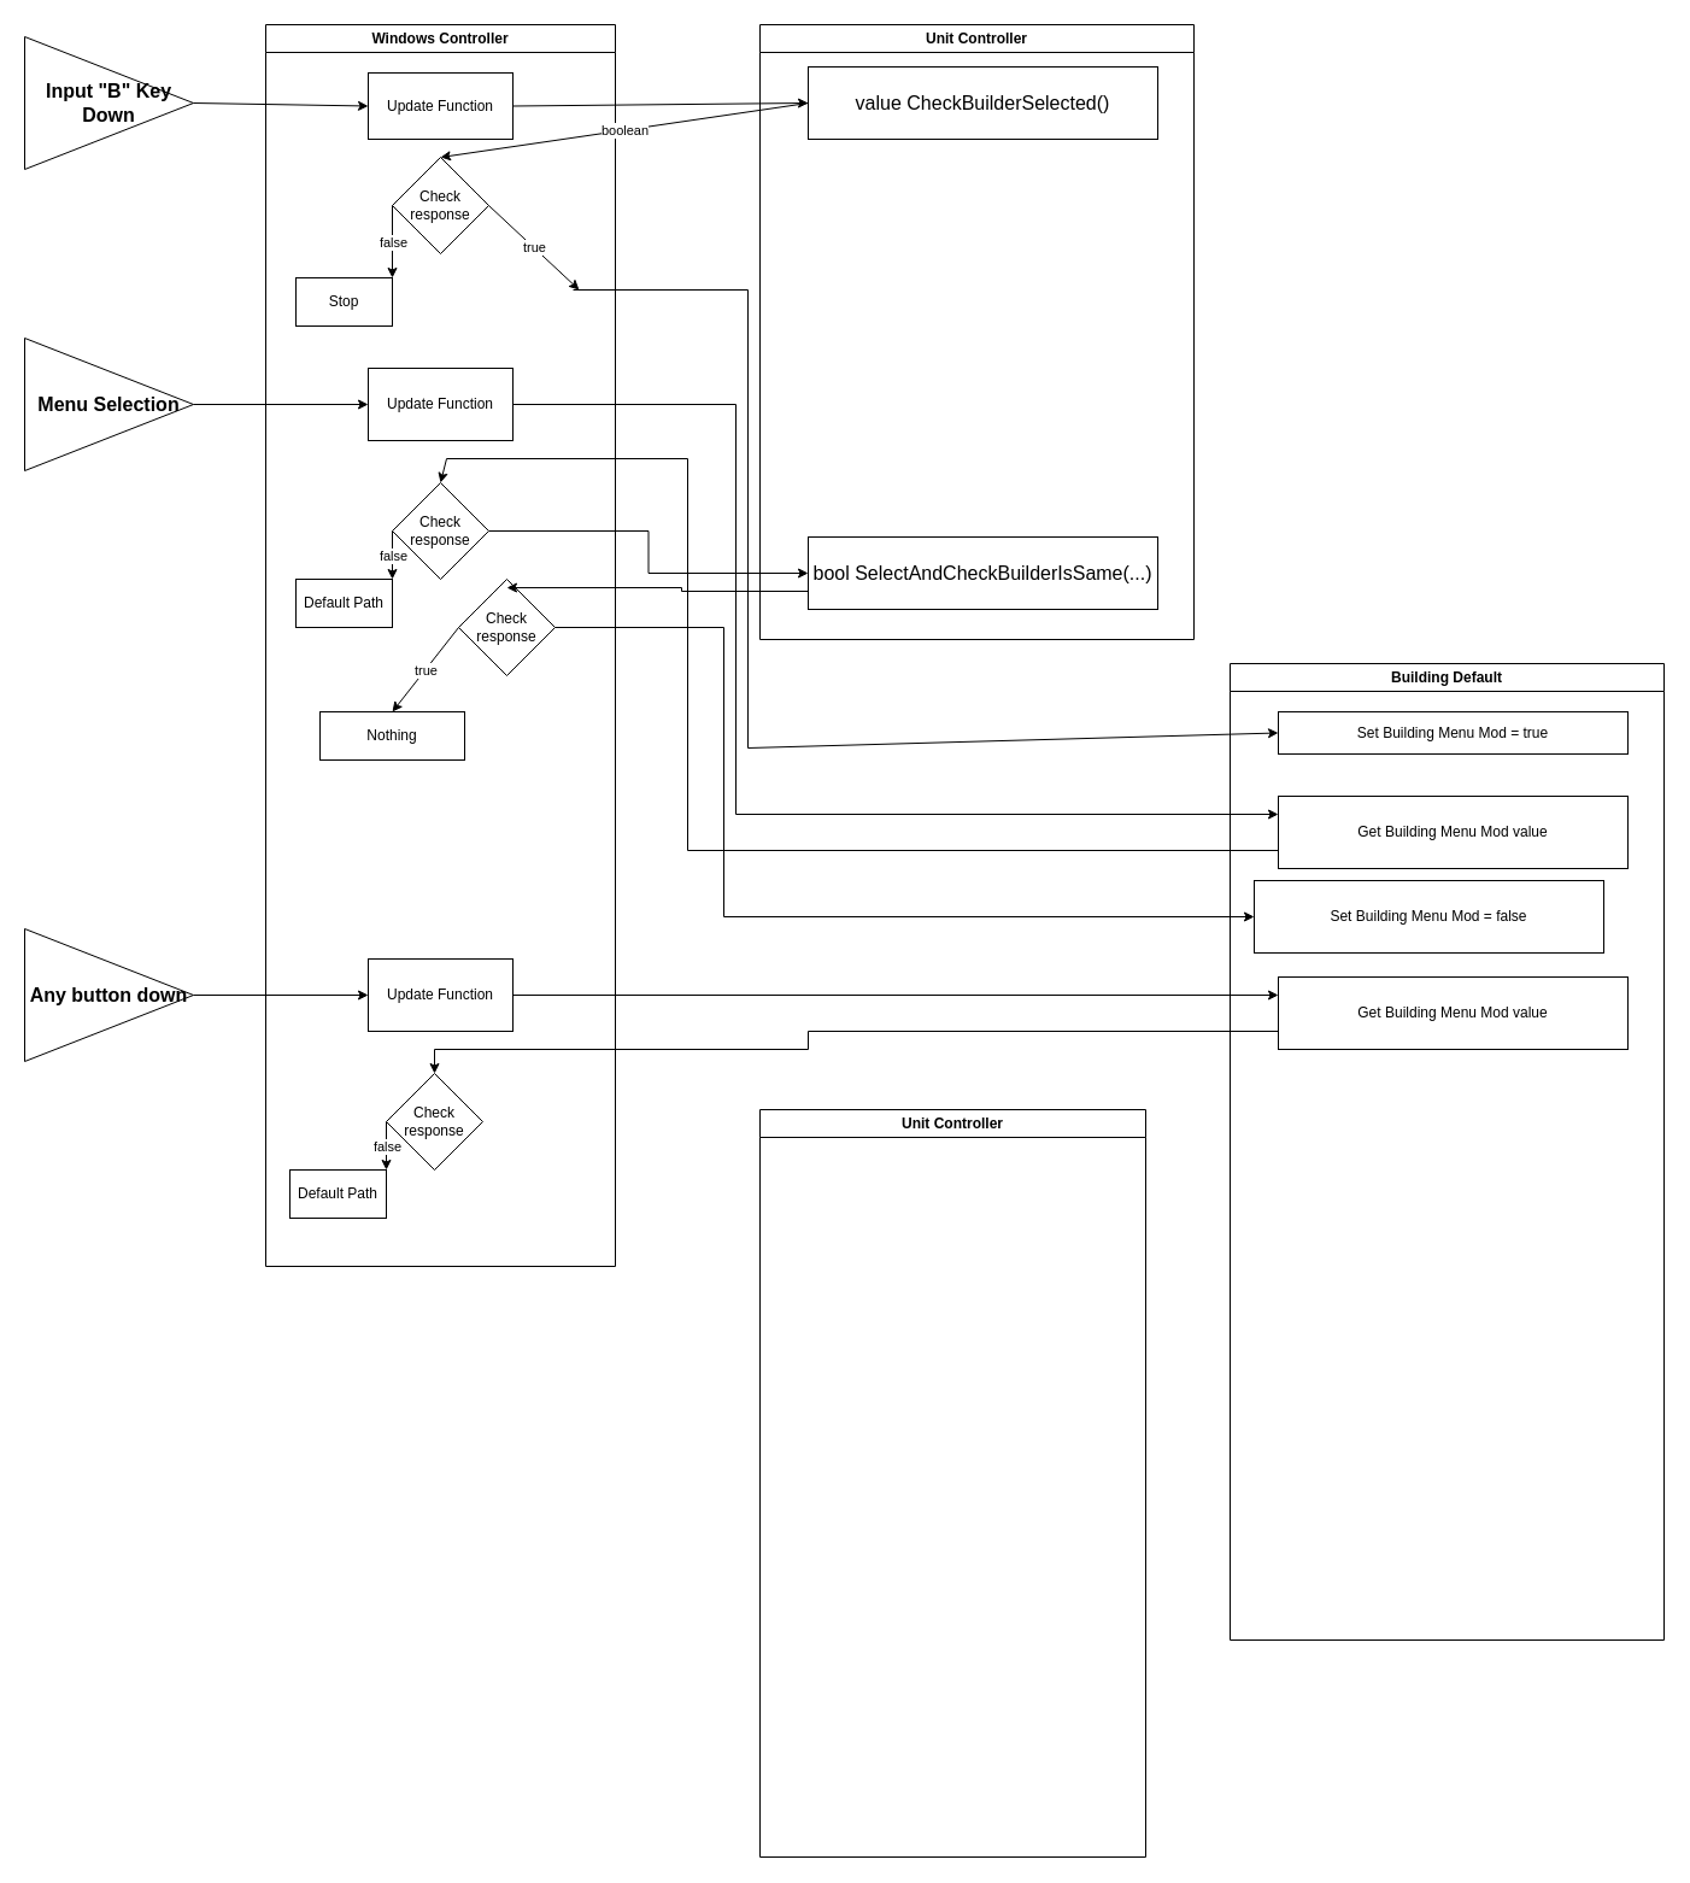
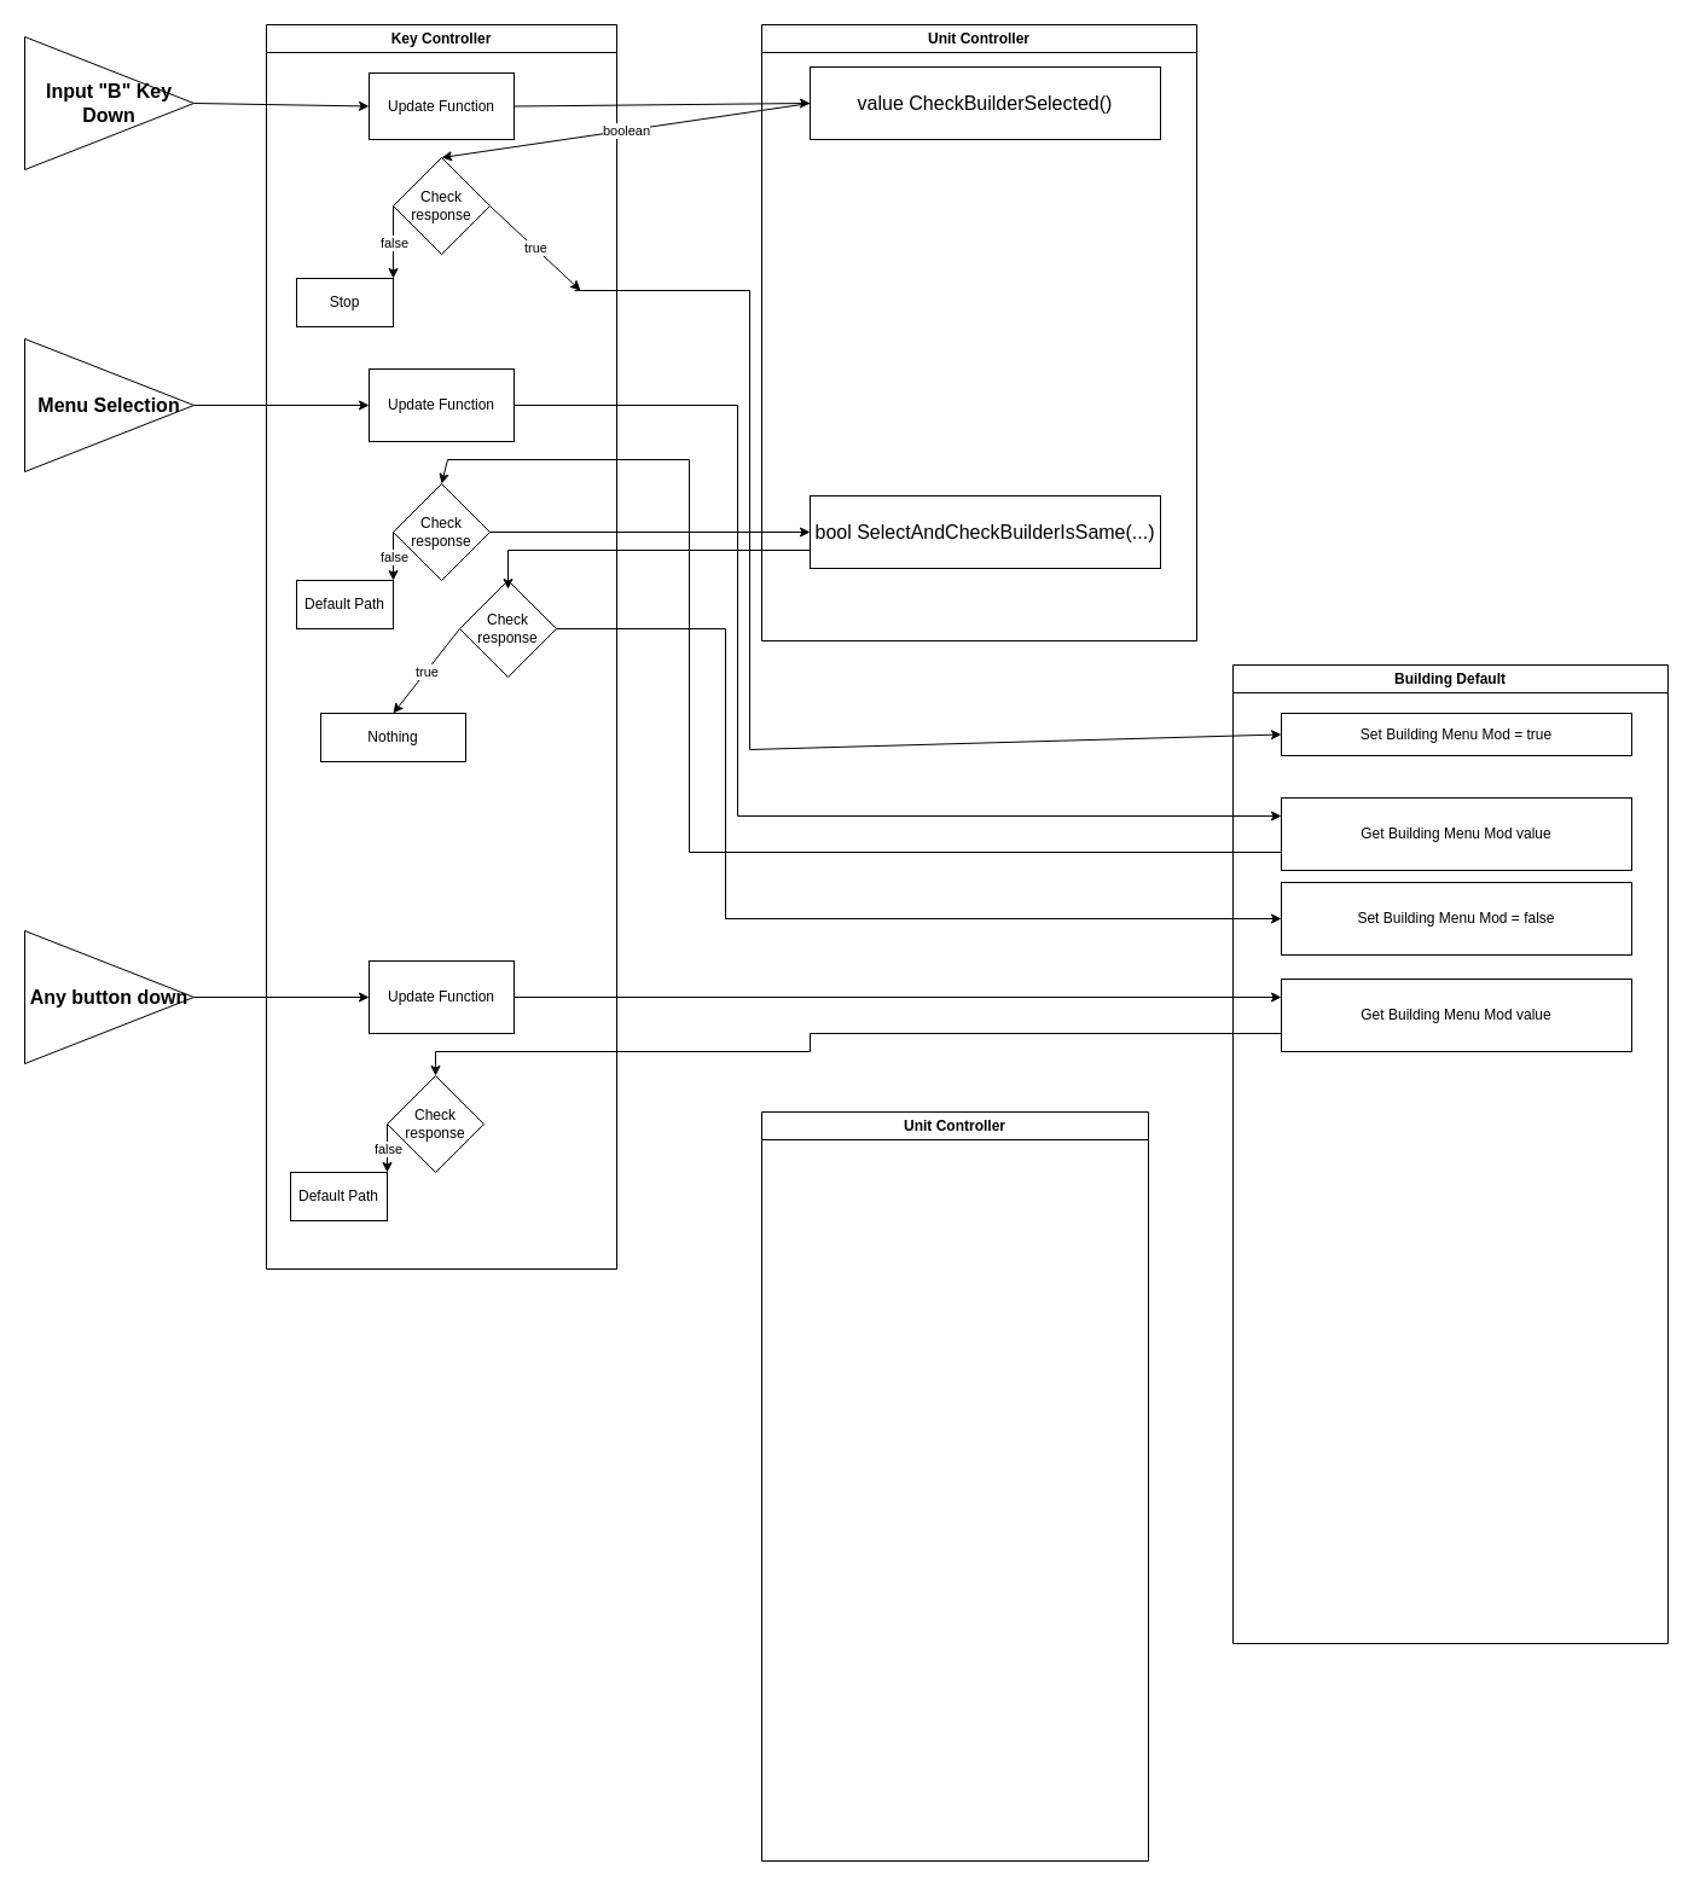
  <mxCell id="0" />
  <mxCell id="1" parent="0" />
  <mxCell id="2" value="&lt;font style=&quot;font-size: 16px;&quot;&gt;&lt;b&gt;Input &quot;B&quot; Key Down&lt;/b&gt;&lt;/font&gt;" style="triangle;whiteSpace=wrap;html=1;" vertex="1" parent="1"><mxGeometry x="20" y="30" width="140" height="110" as="geometry" /></mxCell>
- <mxCell id="3" value="Windows Controller" style="swimlane;whiteSpace=wrap;html=1;" vertex="1" parent="1"><mxGeometry x="220" y="20" width="290" height="1030" as="geometry" /></mxCell>
+ <mxCell id="3" value="Key Controller" style="swimlane;whiteSpace=wrap;html=1;" vertex="1" parent="1"><mxGeometry x="220" y="20" width="290" height="1030" as="geometry" /></mxCell>
  <mxCell id="4" value="Update Function" style="rounded=0;whiteSpace=wrap;html=1;" vertex="1" parent="3"><mxGeometry x="85" y="40" width="120" height="55" as="geometry" /></mxCell>
  <mxCell id="5" value="Check response" style="rhombus;whiteSpace=wrap;html=1;" vertex="1" parent="3"><mxGeometry x="105" y="110" width="80" height="80" as="geometry" /></mxCell>
  <mxCell id="6" value="Stop" style="rounded=0;whiteSpace=wrap;html=1;" vertex="1" parent="3"><mxGeometry x="25" y="210" width="80" height="40" as="geometry" /></mxCell>
  <mxCell id="7" value="" style="endArrow=classic;html=1;rounded=0;exitX=0;exitY=0.5;exitDx=0;exitDy=0;entryX=1;entryY=0;entryDx=0;entryDy=0;" edge="1" parent="3" source="5" target="6"><mxGeometry relative="1" as="geometry"><mxPoint x="150" y="250" as="sourcePoint" /><mxPoint x="250" y="250" as="targetPoint" /></mxGeometry></mxCell>
  <mxCell id="8" value="false" style="edgeLabel;resizable=0;html=1;;align=center;verticalAlign=middle;" connectable="0" vertex="1" parent="7"><mxGeometry relative="1" as="geometry" /></mxCell>
  <mxCell id="9" value="" style="endArrow=classic;html=1;rounded=0;exitX=1;exitY=0.5;exitDx=0;exitDy=0;" edge="1" parent="3" source="5"><mxGeometry relative="1" as="geometry"><mxPoint x="150" y="350" as="sourcePoint" /><mxPoint x="260" y="220" as="targetPoint" /></mxGeometry></mxCell>
  <mxCell id="10" value="true" style="edgeLabel;resizable=0;html=1;;align=center;verticalAlign=middle;" connectable="0" vertex="1" parent="9"><mxGeometry relative="1" as="geometry" /></mxCell>
  <mxCell id="11" value="Update Function" style="rounded=0;whiteSpace=wrap;html=1;" vertex="1" parent="3"><mxGeometry x="85" y="285" width="120" height="60" as="geometry" /></mxCell>
  <mxCell id="12" value="Check response" style="rhombus;whiteSpace=wrap;html=1;" vertex="1" parent="3"><mxGeometry x="105" y="380" width="80" height="80" as="geometry" /></mxCell>
  <mxCell id="13" value="Default Path" style="rounded=0;whiteSpace=wrap;html=1;" vertex="1" parent="3"><mxGeometry x="25" y="460" width="80" height="40" as="geometry" /></mxCell>
  <mxCell id="14" value="" style="endArrow=classic;html=1;rounded=0;exitX=0;exitY=0.5;exitDx=0;exitDy=0;entryX=1;entryY=0;entryDx=0;entryDy=0;" edge="1" parent="3" source="12" target="13"><mxGeometry relative="1" as="geometry"><mxPoint x="150" y="490" as="sourcePoint" /><mxPoint x="250" y="490" as="targetPoint" /></mxGeometry></mxCell>
  <mxCell id="15" value="false" style="edgeLabel;resizable=0;html=1;;align=center;verticalAlign=middle;" connectable="0" vertex="1" parent="14"><mxGeometry relative="1" as="geometry" /></mxCell>
  <mxCell id="16" value="Check response" style="rhombus;whiteSpace=wrap;html=1;" vertex="1" parent="3"><mxGeometry x="160" y="460" width="80" height="80" as="geometry" /></mxCell>
  <mxCell id="17" value="Nothing" style="rounded=0;whiteSpace=wrap;html=1;" vertex="1" parent="3"><mxGeometry x="45" y="570" width="120" height="40" as="geometry" /></mxCell>
  <mxCell id="18" value="" style="endArrow=classic;html=1;rounded=0;exitX=0;exitY=0.5;exitDx=0;exitDy=0;entryX=0.5;entryY=0;entryDx=0;entryDy=0;" edge="1" parent="3" source="16" target="17"><mxGeometry relative="1" as="geometry"><mxPoint x="210" y="380" as="sourcePoint" /><mxPoint x="310" y="380" as="targetPoint" /></mxGeometry></mxCell>
  <mxCell id="19" value="true" style="edgeLabel;resizable=0;html=1;;align=center;verticalAlign=middle;" connectable="0" vertex="1" parent="18"><mxGeometry relative="1" as="geometry" /></mxCell>
  <mxCell id="20" value="Update Function" style="rounded=0;whiteSpace=wrap;html=1;" vertex="1" parent="3"><mxGeometry x="85" y="775" width="120" height="60" as="geometry" /></mxCell>
  <mxCell id="21" value="Check response" style="rhombus;whiteSpace=wrap;html=1;" vertex="1" parent="3"><mxGeometry x="100" y="870" width="80" height="80" as="geometry" /></mxCell>
  <mxCell id="22" value="Default Path" style="rounded=0;whiteSpace=wrap;html=1;" vertex="1" parent="3"><mxGeometry x="20" y="950" width="80" height="40" as="geometry" /></mxCell>
  <mxCell id="23" value="" style="endArrow=classic;html=1;rounded=0;entryX=1;entryY=0;entryDx=0;entryDy=0;exitX=0;exitY=0.5;exitDx=0;exitDy=0;" edge="1" parent="3" source="21" target="22"><mxGeometry relative="1" as="geometry"><mxPoint x="90" y="850" as="sourcePoint" /><mxPoint x="115" y="540" as="targetPoint" /></mxGeometry></mxCell>
  <mxCell id="24" value="false" style="edgeLabel;resizable=0;html=1;;align=center;verticalAlign=middle;" connectable="0" vertex="1" parent="23"><mxGeometry relative="1" as="geometry" /></mxCell>
  <mxCell id="25" style="edgeStyle=orthogonalEdgeStyle;rounded=0;orthogonalLoop=1;jettySize=auto;html=1;exitX=1;exitY=0.5;exitDx=0;exitDy=0;entryX=0;entryY=0.5;entryDx=0;entryDy=0;" edge="1" parent="3" source="26" target="20"><mxGeometry relative="1" as="geometry" /></mxCell>
  <mxCell id="26" value="&lt;span style=&quot;font-size: 16px;&quot;&gt;&lt;b&gt;Any button down&lt;/b&gt;&lt;/span&gt;" style="triangle;whiteSpace=wrap;html=1;" vertex="1" parent="3"><mxGeometry x="-200" y="750" width="140" height="110" as="geometry" /></mxCell>
  <mxCell id="27" value="Unit Controller" style="swimlane;whiteSpace=wrap;html=1;" vertex="1" parent="1"><mxGeometry x="630" y="20" width="360" height="510" as="geometry" /></mxCell>
  <mxCell id="28" value="&lt;font style=&quot;font-size: 16px;&quot;&gt;value CheckBuilderSelected()&lt;/font&gt;" style="rounded=0;whiteSpace=wrap;html=1;" vertex="1" parent="27"><mxGeometry x="40" y="35" width="290" height="60" as="geometry" /></mxCell>
- <mxCell id="29" value="&lt;font style=&quot;font-size: 16px;&quot;&gt;bool SelectAndCheckBuilderIsSame(...)&lt;/font&gt;" style="rounded=0;whiteSpace=wrap;html=1;" vertex="1" parent="27"><mxGeometry x="40" y="425" width="290" height="60" as="geometry" /></mxCell>
+ <mxCell id="29" value="&lt;font style=&quot;font-size: 16px;&quot;&gt;bool SelectAndCheckBuilderIsSame(...)&lt;/font&gt;" style="rounded=0;whiteSpace=wrap;html=1;" vertex="1" parent="27"><mxGeometry x="40" y="390" width="290" height="60" as="geometry" /></mxCell>
  <mxCell id="30" value="" style="endArrow=classic;html=1;rounded=0;entryX=0;entryY=0.5;entryDx=0;entryDy=0;exitX=1;exitY=0.5;exitDx=0;exitDy=0;" edge="1" parent="1" source="4" target="28"><mxGeometry width="50" height="50" relative="1" as="geometry"><mxPoint x="470" y="90" as="sourcePoint" /><mxPoint x="450" y="250" as="targetPoint" /></mxGeometry></mxCell>
  <mxCell id="31" value="Building Default" style="swimlane;whiteSpace=wrap;html=1;" vertex="1" parent="1"><mxGeometry x="1020" y="550" width="360" height="810" as="geometry" /></mxCell>
  <mxCell id="32" value="Set Building Menu Mod = true" style="rounded=0;whiteSpace=wrap;html=1;" vertex="1" parent="31"><mxGeometry x="40" y="40" width="290" height="35" as="geometry" /></mxCell>
  <mxCell id="33" value="Get Building Menu Mod value" style="rounded=0;whiteSpace=wrap;html=1;" vertex="1" parent="31"><mxGeometry x="40" y="110" width="290" height="60" as="geometry" /></mxCell>
- <mxCell id="34" value="Set Building Menu Mod = false" style="rounded=0;whiteSpace=wrap;html=1;" vertex="1" parent="31"><mxGeometry x="20" y="180" width="290" height="60" as="geometry" /></mxCell>
+ <mxCell id="34" value="Set Building Menu Mod = false" style="rounded=0;whiteSpace=wrap;html=1;" vertex="1" parent="31"><mxGeometry x="40" y="180" width="290" height="60" as="geometry" /></mxCell>
  <mxCell id="35" value="Get Building Menu Mod value" style="rounded=0;whiteSpace=wrap;html=1;" vertex="1" parent="31"><mxGeometry x="40" y="260" width="290" height="60" as="geometry" /></mxCell>
  <mxCell id="36" value="" style="endArrow=classic;html=1;rounded=0;exitX=1;exitY=0.5;exitDx=0;exitDy=0;entryX=0;entryY=0.5;entryDx=0;entryDy=0;" edge="1" parent="1" target="32"><mxGeometry width="50" height="50" relative="1" as="geometry"><mxPoint x="475" y="240" as="sourcePoint" /><mxPoint x="450" y="400" as="targetPoint" /><Array as="points"><mxPoint x="620" y="240" /><mxPoint x="620" y="620" /></Array></mxGeometry></mxCell>
  <mxCell id="37" value="" style="endArrow=classic;html=1;rounded=0;exitX=1;exitY=0.5;exitDx=0;exitDy=0;entryX=0;entryY=0.5;entryDx=0;entryDy=0;" edge="1" parent="1" source="2" target="4"><mxGeometry width="50" height="50" relative="1" as="geometry"><mxPoint x="400" y="300" as="sourcePoint" /><mxPoint x="250" y="87.09" as="targetPoint" /></mxGeometry></mxCell>
  <mxCell id="38" value="" style="endArrow=classic;html=1;rounded=0;exitX=0;exitY=0.5;exitDx=0;exitDy=0;entryX=0.5;entryY=0;entryDx=0;entryDy=0;" edge="1" parent="1" source="28" target="5"><mxGeometry relative="1" as="geometry"><mxPoint x="670" y="85" as="sourcePoint" /><mxPoint x="365" y="130" as="targetPoint" /></mxGeometry></mxCell>
  <mxCell id="39" value="boolean" style="edgeLabel;resizable=0;html=1;;align=center;verticalAlign=middle;" connectable="0" vertex="1" parent="38"><mxGeometry relative="1" as="geometry" /></mxCell>
  <mxCell id="40" value="&lt;span style=&quot;font-size: 16px;&quot;&gt;&lt;b&gt;Menu Selection&lt;/b&gt;&lt;/span&gt;" style="triangle;whiteSpace=wrap;html=1;" vertex="1" parent="1"><mxGeometry x="20" y="280" width="140" height="110" as="geometry" /></mxCell>
  <mxCell id="41" value="" style="endArrow=classic;html=1;rounded=0;exitX=1;exitY=0.5;exitDx=0;exitDy=0;entryX=0;entryY=0.5;entryDx=0;entryDy=0;" edge="1" parent="1" source="40" target="11"><mxGeometry width="50" height="50" relative="1" as="geometry"><mxPoint x="450" y="410" as="sourcePoint" /><mxPoint x="500" y="360" as="targetPoint" /></mxGeometry></mxCell>
  <mxCell id="42" value="" style="endArrow=classic;html=1;rounded=0;exitX=1;exitY=0.5;exitDx=0;exitDy=0;entryX=0;entryY=0.25;entryDx=0;entryDy=0;" edge="1" parent="1" source="11" target="33"><mxGeometry width="50" height="50" relative="1" as="geometry"><mxPoint x="450" y="410" as="sourcePoint" /><mxPoint x="500" y="360" as="targetPoint" /><Array as="points"><mxPoint x="610" y="335" /><mxPoint x="610" y="675" /></Array></mxGeometry></mxCell>
  <mxCell id="43" style="edgeStyle=orthogonalEdgeStyle;rounded=0;orthogonalLoop=1;jettySize=auto;html=1;exitX=1;exitY=0.5;exitDx=0;exitDy=0;entryX=0;entryY=0.5;entryDx=0;entryDy=0;" edge="1" parent="1" source="12" target="29"><mxGeometry relative="1" as="geometry" /></mxCell>
  <mxCell id="44" style="edgeStyle=orthogonalEdgeStyle;rounded=0;orthogonalLoop=1;jettySize=auto;html=1;exitX=0;exitY=0.75;exitDx=0;exitDy=0;entryX=0.5;entryY=0.088;entryDx=0;entryDy=0;entryPerimeter=0;" edge="1" parent="1" source="29" target="16"><mxGeometry relative="1" as="geometry" /></mxCell>
  <mxCell id="45" value="" style="endArrow=classic;html=1;rounded=0;exitX=1;exitY=0.5;exitDx=0;exitDy=0;entryX=0;entryY=0.5;entryDx=0;entryDy=0;" edge="1" parent="1" source="16" target="34"><mxGeometry width="50" height="50" relative="1" as="geometry"><mxPoint x="450" y="620" as="sourcePoint" /><mxPoint x="500" y="570" as="targetPoint" /><Array as="points"><mxPoint x="600" y="520" /><mxPoint x="600" y="760" /></Array></mxGeometry></mxCell>
  <mxCell id="46" style="edgeStyle=orthogonalEdgeStyle;rounded=0;orthogonalLoop=1;jettySize=auto;html=1;exitX=1;exitY=0.5;exitDx=0;exitDy=0;entryX=0;entryY=0.25;entryDx=0;entryDy=0;" edge="1" parent="1" source="20" target="35"><mxGeometry relative="1" as="geometry" /></mxCell>
  <mxCell id="47" style="edgeStyle=orthogonalEdgeStyle;rounded=0;orthogonalLoop=1;jettySize=auto;html=1;exitX=0;exitY=0.75;exitDx=0;exitDy=0;entryX=0.5;entryY=0;entryDx=0;entryDy=0;" edge="1" parent="1" source="35" target="21"><mxGeometry relative="1" as="geometry"><Array as="points"><mxPoint x="670" y="870" /><mxPoint x="360" y="870" /></Array></mxGeometry></mxCell>
  <mxCell id="48" value="" style="endArrow=classic;html=1;rounded=0;exitX=0;exitY=0.75;exitDx=0;exitDy=0;entryX=0.5;entryY=0;entryDx=0;entryDy=0;" edge="1" parent="1" source="33" target="12"><mxGeometry width="50" height="50" relative="1" as="geometry"><mxPoint x="690" y="520" as="sourcePoint" /><mxPoint x="740" y="470" as="targetPoint" /><Array as="points"><mxPoint x="570" y="705" /><mxPoint x="570" y="380" /><mxPoint x="370" y="380" /></Array></mxGeometry></mxCell>
  <mxCell id="49" value="Unit Controller" style="swimlane;whiteSpace=wrap;html=1;" vertex="1" parent="1"><mxGeometry x="630" y="920" width="320" height="620" as="geometry" /></mxCell>
